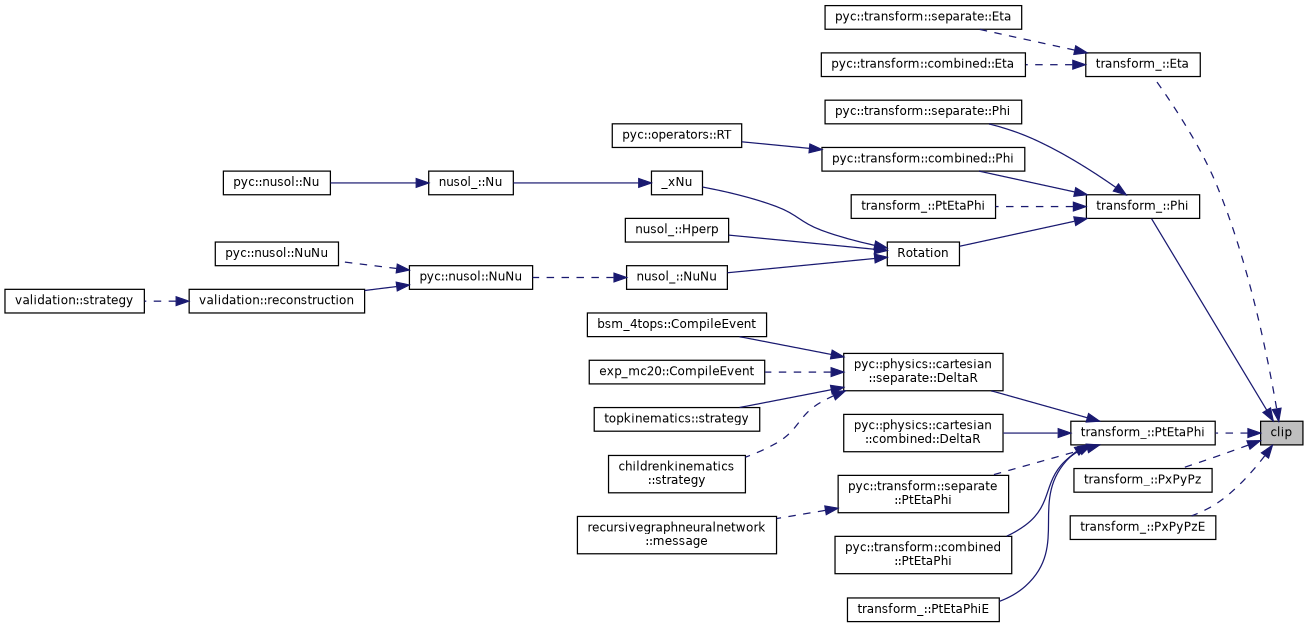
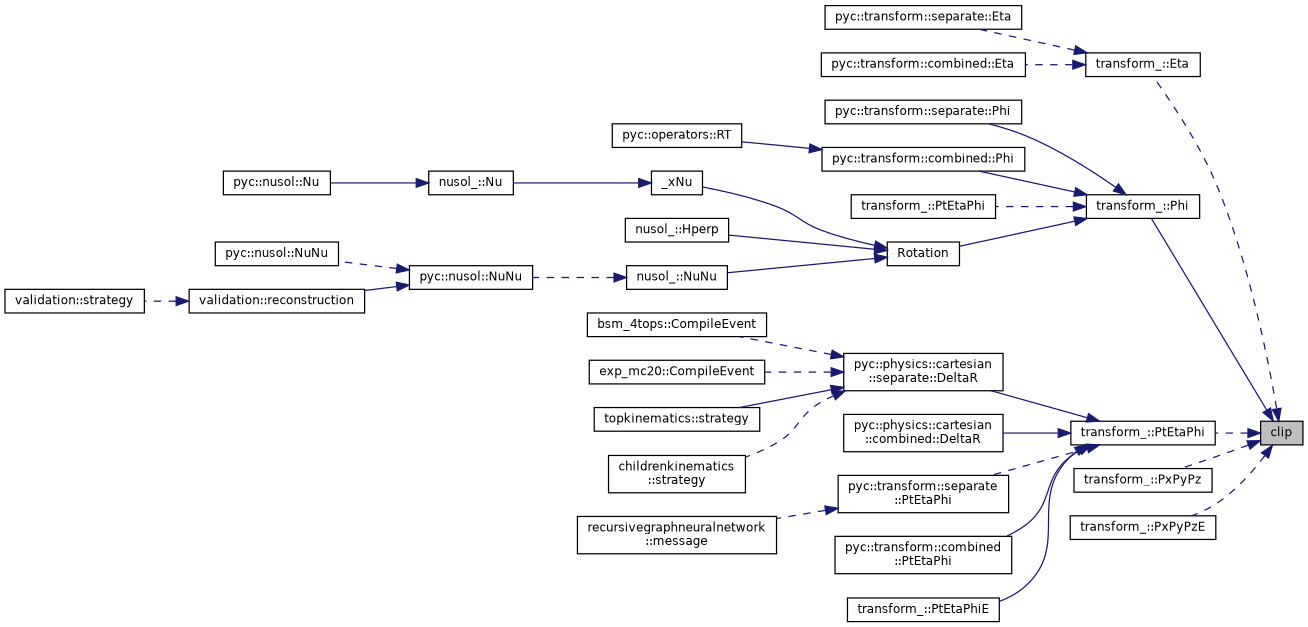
  digraph {
    fontname="DejaVu Sans"
    rankdir=RL
    node [color=black fillcolor=white fontname="DejaVu Sans" fontsize=10 shape=record style=filled]
    edge [color=midnightblue dir=back fontname="DejaVu Sans" fontsize=10 labelfontname=Helvetica labelfontsize=10 style=solid]
    n1 [fillcolor=grey75 fontcolor=black height=0.2 label=clip width=0.4]
    n2 [height=0.2 label="transform_::Eta" width=0.4]
    n3 [height=0.2 label="transform_::Phi" width=0.4]
    n4 [height=0.2 label="transform_::PtEtaPhi" width=0.4]
    n5 [height=0.2 label="transform_::PxPyPz" width=0.4]
    n6 [height=0.2 label="transform_::PxPyPzE" width=0.4]
    n7 [height=0.2 label="pyc::transform::separate::Eta" width=0.4]
    n8 [height=0.2 label="pyc::transform::combined::Eta" width=0.4]
    n9 [height=0.2 label="pyc::transform::separate::Phi" width=0.4]
    n10 [height=0.2 label="pyc::transform::combined::Phi" width=0.4]
    n11 [height=0.2 label="transform_::PtEtaPhi" width=0.4]
    n12 [height=0.2 label=Rotation width=0.4]
    n13 [height=0.2 label="pyc::physics::cartesian\l::separate::DeltaR" width=0.4]
    n14 [height=0.2 label="pyc::physics::cartesian\l::combined::DeltaR" width=0.4]
    n15 [height=0.2 label="pyc::transform::separate\l::PtEtaPhi" width=0.4]
    n16 [height=0.2 label="pyc::transform::combined\l::PtEtaPhi" width=0.4]
    n17 [height=0.2 label="transform_::PtEtaPhiE" width=0.4]
    n18 [height=0.2 label="pyc::operators::RT" width=0.4]
    n19 [height=0.2 label=_xNu width=0.4]
    n20 [height=0.2 label="nusol_::Hperp" width=0.4]
    n21 [height=0.2 label="nusol_::NuNu" width=0.4]
    n22 [height=0.2 label="nusol_::Nu" width=0.4]
    n23 [height=0.2 label="pyc::nusol::NuNu" width=0.4]
    n24 [height=0.2 label="pyc::nusol::Nu" width=0.4]
    n25 [height=0.2 label="pyc::nusol::NuNu" width=0.4]
    n26 [height=0.2 label="validation::reconstruction" width=0.4]
    n27 [height=0.2 label="validation::strategy" width=0.4]
    n28 [height=0.2 label="bsm_4tops::CompileEvent" width=0.4]
    n29 [height=0.2 label="exp_mc20::CompileEvent" width=0.4]
    n30 [height=0.2 label="topkinematics::strategy" width=0.4]
    n31 [height=0.2 label="childrenkinematics\l::strategy" width=0.4]
    n32 [height=0.2 label="recursivegraphneuralnetwork\l::message" width=0.4]
    n1 -> n2 [style=dashed]
    n1 -> n3
    n1 -> n4 [style=dashed]
    n1 -> n5 [style=dashed]
    n1 -> n6 [style=dashed]
    n2 -> n7 [style=dashed]
    n2 -> n8 [style=dashed]
    n3 -> n9
    n3 -> n10
    n3 -> n11 [style=dashed]
    n3 -> n12
    n4 -> n13
    n4 -> n14
    n4 -> n15 [style=dashed]
    n4 -> n16
    n4 -> n17
    n10 -> n18
    n12 -> n19
    n12 -> n20
    n12 -> n21
-   n13 -> n28
+   n13 -> n28 [style=dashed]
    n13 -> n29 [style=dashed]
    n13 -> n30
    n13 -> n31 [style=dashed]
    n15 -> n32 [style=dashed]
    n19 -> n22
    n21 -> n23 [style=dashed]
    n22 -> n24
    n23 -> n25 [style=dashed]
    n23 -> n26
    n26 -> n27 [style=dashed]
  }
